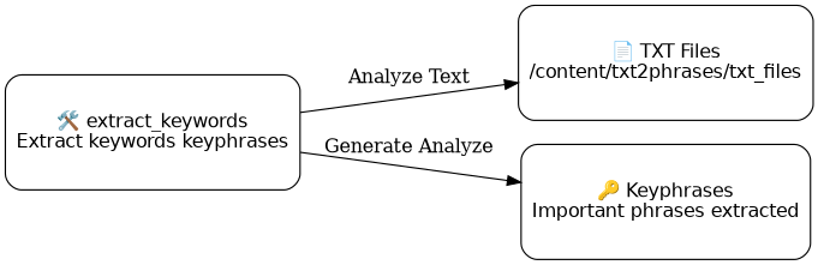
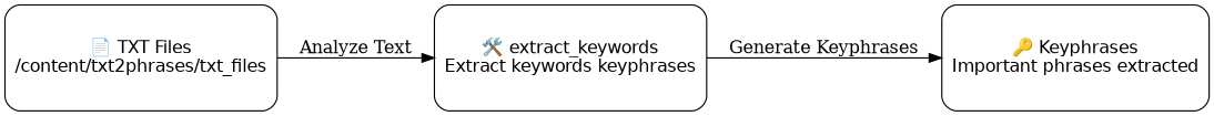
  digraph {
    bgcolor=white
    rankdir=LR
    node [fontname=Helvetica fontsize=14 shape=rectangle style=rounded]
    edge [fontsize=14]
    n1 [height=1.2 label="📄 TXT Files\n/content/txt2phrases/txt_files" width=2.5]
    n2 [height=1.2 label="🛠️ extract_keywords\nExtract keywords keyphrases" width=2.5]
    n3 [height=1.2 label="🔑 Keyphrases\nImportant phrases extracted" width=2.5]
-   n2 -> n1 [label="Analyze Text"]
-   n2 -> n3 [label="Generate Analyze"]
+   n1 -> n2 [label="Analyze Text"]
+   n2 -> n3 [label="Generate Keyphrases"]
  }
